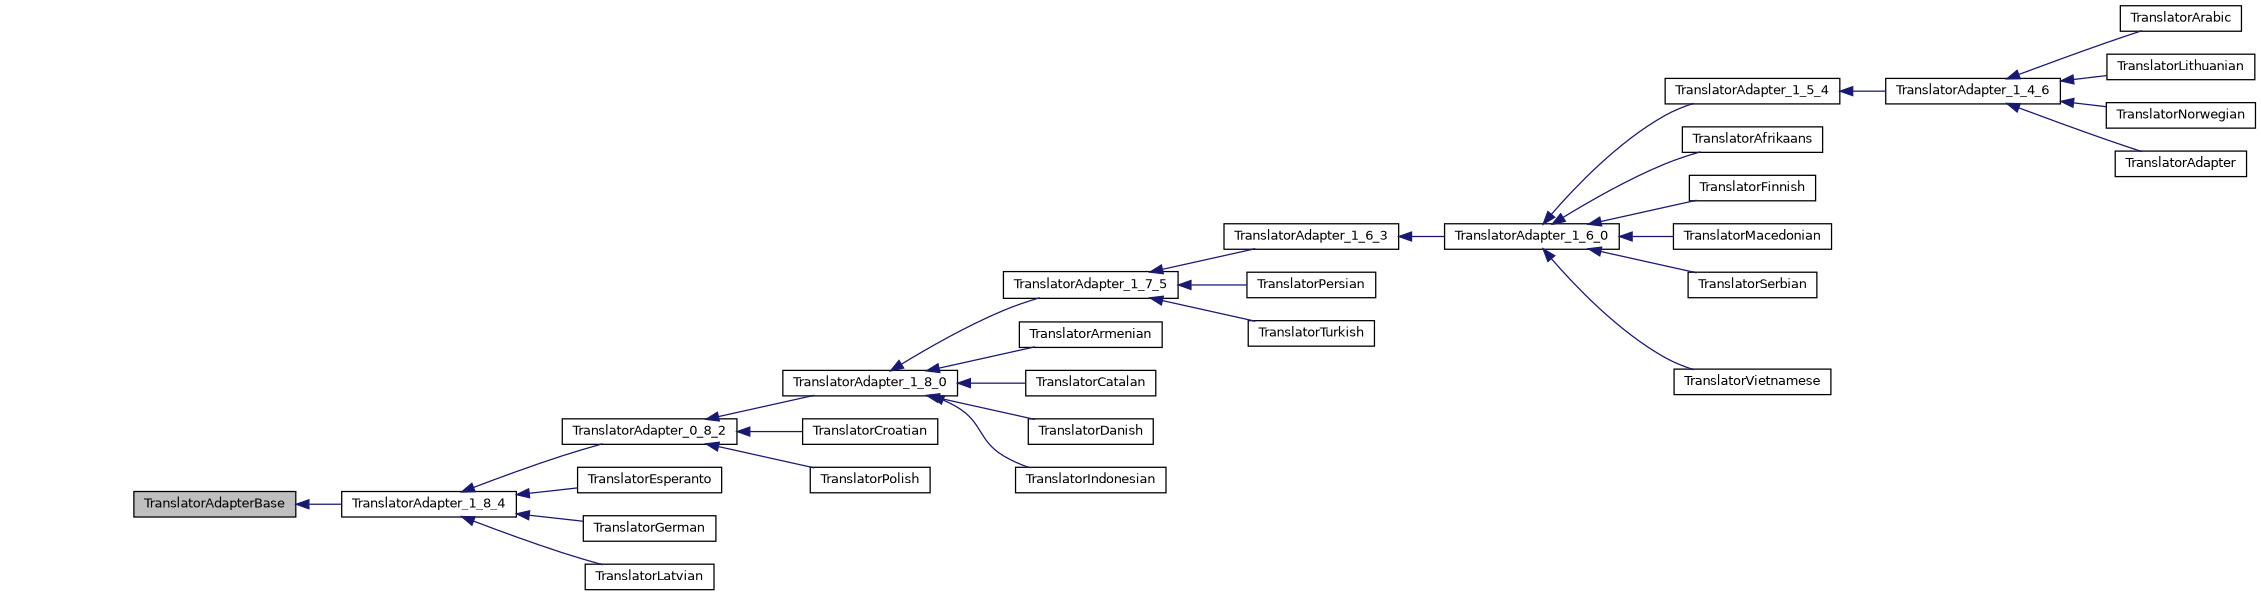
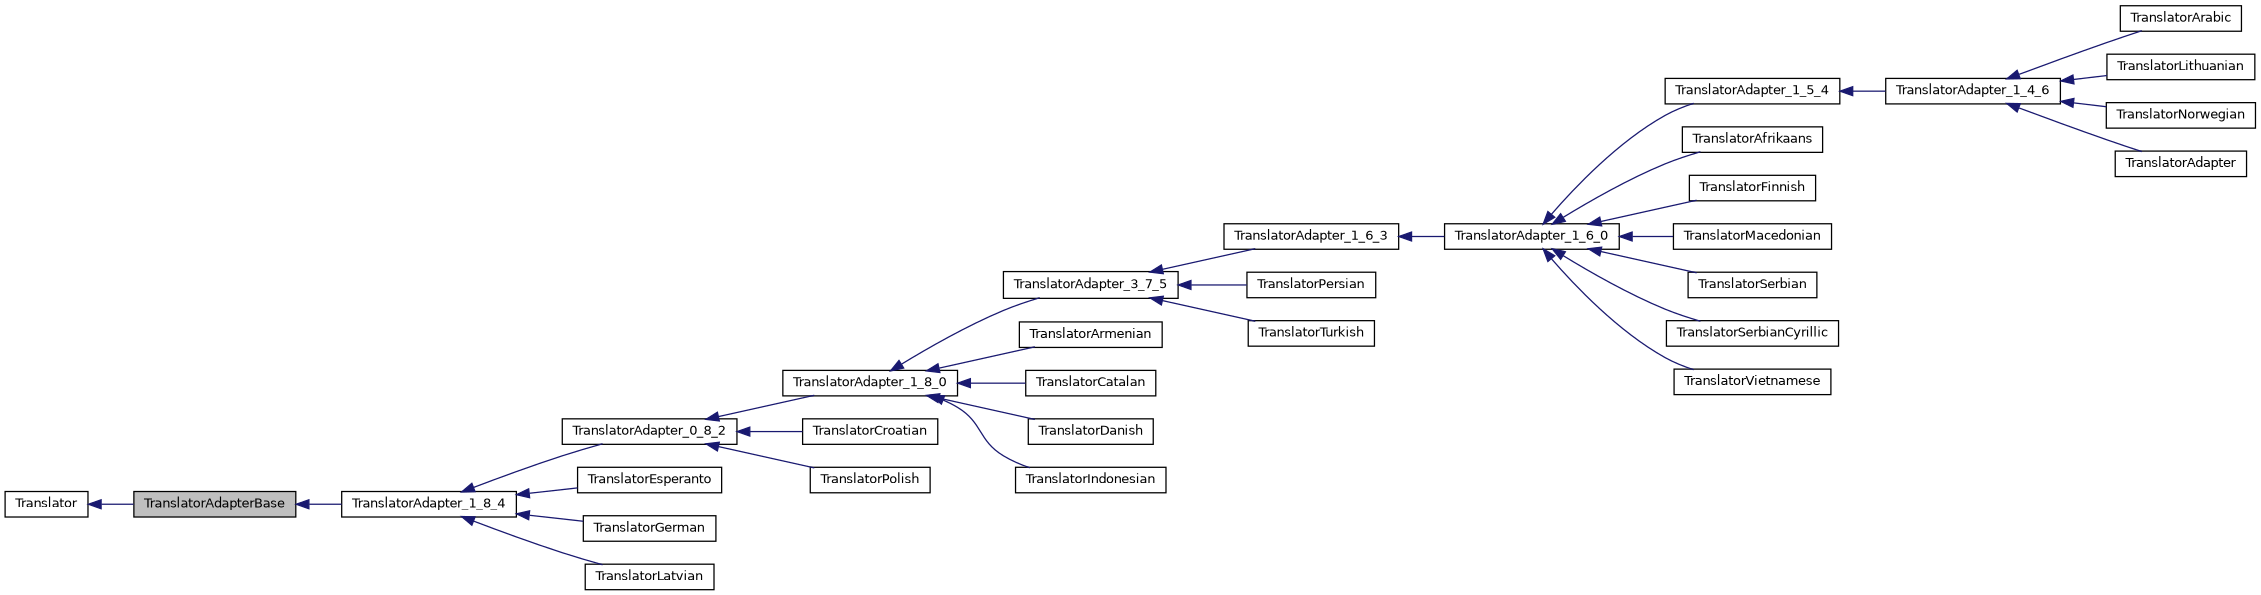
  digraph {
    rankdir=LR
    node [color=black fillcolor=white fontname=Helvetica fontsize=10 shape=record style=filled]
    edge [color=midnightblue dir=back fontname=Helvetica fontsize=10 labelfontname=Helvetica labelfontsize=10 style=solid]
    n1 [fillcolor=grey75 fontcolor=black height=0.2 label=TranslatorAdapterBase width=0.4]
    n2 [height=0.2 label=TranslatorAdapter_1_8_4 width=0.4]
    n3 [height=0.2 label=TranslatorAdapter_0_8_2 width=0.4]
    n4 [height=0.2 label=TranslatorEsperanto width=0.4]
    n5 [height=0.2 label=TranslatorGerman width=0.4]
    n6 [height=0.2 label=TranslatorLatvian width=0.4]
+   n7 [height=0.2 label=Translator width=0.4]
    n8 [height=0.2 label=TranslatorAdapter_1_8_0 width=0.4]
    n9 [height=0.2 label=TranslatorCroatian width=0.4]
    n10 [height=0.2 label=TranslatorPolish width=0.4]
-   n11 [height=0.2 label=TranslatorAdapter_1_7_5 width=0.4]
+   n11 [height=0.2 label=TranslatorAdapter_3_7_5 width=0.4]
    n12 [height=0.2 label=TranslatorArmenian width=0.4]
    n13 [height=0.2 label=TranslatorCatalan width=0.4]
    n14 [height=0.2 label=TranslatorDanish width=0.4]
    n15 [height=0.2 label=TranslatorIndonesian width=0.4]
    n16 [height=0.2 label=TranslatorAdapter_1_6_3 width=0.4]
    n17 [height=0.2 label=TranslatorPersian width=0.4]
    n18 [height=0.2 label=TranslatorTurkish width=0.4]
    n19 [height=0.2 label=TranslatorAdapter_1_6_0 width=0.4]
    n20 [height=0.2 label=TranslatorAdapter_1_5_4 width=0.4]
    n21 [height=0.2 label=TranslatorAfrikaans width=0.4]
    n22 [height=0.2 label=TranslatorFinnish width=0.4]
    n23 [height=0.2 label=TranslatorMacedonian width=0.4]
    n24 [height=0.2 label=TranslatorSerbian width=0.4]
+   n25 [height=0.2 label=TranslatorSerbianCyrillic width=0.4]
    n26 [height=0.2 label=TranslatorVietnamese width=0.4]
    n27 [height=0.2 label=TranslatorAdapter_1_4_6 width=0.4]
    n28 [height=0.2 label=TranslatorArabic width=0.4]
    n29 [height=0.2 label=TranslatorLithuanian width=0.4]
    n30 [height=0.2 label=TranslatorNorwegian width=0.4]
    n31 [height=0.2 label=TranslatorAdapter width=0.4]
    n1 -> n2
    n2 -> n3
    n2 -> n4
    n2 -> n5
    n2 -> n6
    n3 -> n8
    n3 -> n9
    n3 -> n10
+   n7 -> n1
    n8 -> n11
    n8 -> n12
    n8 -> n13
    n8 -> n14
    n8 -> n15
    n11 -> n16
    n11 -> n17
    n11 -> n18
    n16 -> n19
    n19 -> n20
    n19 -> n21
    n19 -> n22
    n19 -> n23
    n19 -> n24
+   n19 -> n25
    n19 -> n26
    n20 -> n27
    n27 -> n28
    n27 -> n29
    n27 -> n30
    n27 -> n31
  }
